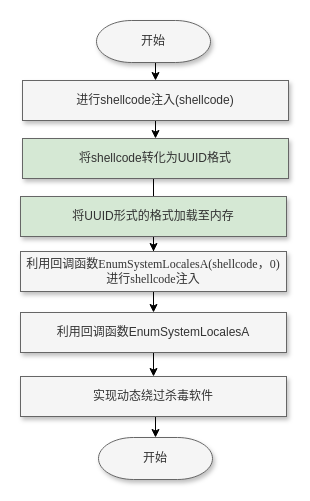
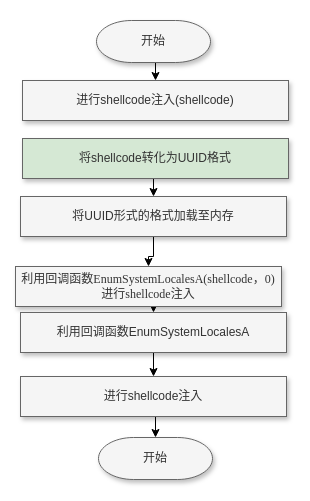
  <mxCell id="0" />
  <mxCell id="1" parent="0" />
  <mxCell id="2" style="edgeStyle=orthogonalEdgeStyle;rounded=0;orthogonalLoop=1;jettySize=auto;html=1;exitX=0.5;exitY=1;exitDx=0;exitDy=0;exitPerimeter=0;entryX=0.5;entryY=0;entryDx=0;entryDy=0;fontSize=12;" edge="1" parent="1" source="3" target="5"><mxGeometry relative="1" as="geometry" /></mxCell>
  <mxCell id="3" value="开始" style="strokeWidth=1;html=1;shape=mxgraph.flowchart.terminator;whiteSpace=wrap;fillColor=#f5f5f5;fontColor=#333333;strokeColor=#666666;shadow=1;" vertex="1" parent="1"><mxGeometry x="96" y="20" width="114" height="42" as="geometry" /></mxCell>
- <mxCell id="4" style="edgeStyle=orthogonalEdgeStyle;rounded=0;orthogonalLoop=1;jettySize=auto;html=1;exitX=0.5;exitY=1;exitDx=0;exitDy=0;entryX=0.5;entryY=0;entryDx=0;entryDy=0;fontSize=12;" edge="1" parent="1" source="5" target="7"><mxGeometry relative="1" as="geometry" /></mxCell>
  <mxCell id="5" value="进行shellcode注入(shellcode)" style="rounded=0;whiteSpace=wrap;html=1;shadow=1;strokeWidth=1;fillColor=#f5f5f5;fontColor=#333333;strokeColor=#666666;" vertex="1" parent="1"><mxGeometry x="22" y="80" width="266" height="40" as="geometry" /></mxCell>
- <mxCell id="6" style="edgeStyle=orthogonalEdgeStyle;rounded=0;orthogonalLoop=1;jettySize=auto;html=1;exitX=0.5;exitY=1;exitDx=0;exitDy=0;entryX=0.5;entryY=0;entryDx=0;entryDy=0;fontSize=12;endArrow=none;" edge="1" parent="1" source="7" target="9"><mxGeometry relative="1" as="geometry" /></mxCell>
+ <mxCell id="6" style="edgeStyle=orthogonalEdgeStyle;rounded=0;orthogonalLoop=1;jettySize=auto;html=1;exitX=0.5;exitY=1;exitDx=0;exitDy=0;entryX=0.5;entryY=0;entryDx=0;entryDy=0;fontSize=12;" edge="1" parent="1" source="7" target="9"><mxGeometry relative="1" as="geometry" /></mxCell>
  <mxCell id="7" value="将shellcode转化为UUID格式" style="rounded=0;whiteSpace=wrap;html=1;shadow=1;strokeWidth=1;fillColor=#d5e8d4;fontColor=#333333;strokeColor=#666666;" vertex="1" parent="1"><mxGeometry x="22" y="138" width="266" height="40" as="geometry" /></mxCell>
  <mxCell id="8" style="edgeStyle=orthogonalEdgeStyle;rounded=0;orthogonalLoop=1;jettySize=auto;html=1;exitX=0.5;exitY=1;exitDx=0;exitDy=0;fontSize=12;" edge="1" parent="1" source="9" target="11"><mxGeometry relative="1" as="geometry" /></mxCell>
- <mxCell id="9" value="将UUID形式的格式加载至内存" style="rounded=0;whiteSpace=wrap;html=1;shadow=1;strokeWidth=1;fillColor=#d5e8d4;fontColor=#333333;strokeColor=#666666;" vertex="1" parent="1"><mxGeometry x="20" y="196" width="266" height="40" as="geometry" /></mxCell>
+ <mxCell id="9" value="将UUID形式的格式加载至内存" style="rounded=0;whiteSpace=wrap;html=1;shadow=1;strokeWidth=1;fillColor=#f5f5f5;fontColor=#333333;strokeColor=#666666;" vertex="1" parent="1"><mxGeometry x="20" y="196" width="266" height="40" as="geometry" /></mxCell>
  <mxCell id="10" style="edgeStyle=orthogonalEdgeStyle;rounded=0;orthogonalLoop=1;jettySize=auto;html=1;exitX=0.5;exitY=1;exitDx=0;exitDy=0;entryX=0.5;entryY=0;entryDx=0;entryDy=0;fontSize=12;" edge="1" parent="1" source="11" target="13"><mxGeometry relative="1" as="geometry" /></mxCell>
- <mxCell id="11" value="&lt;font style=&quot;font-size: 12px&quot;&gt;&lt;font style=&quot;font-size: 12px&quot;&gt;利用回调函数&lt;/font&gt;&lt;span lang=&quot;EN-US&quot; style=&quot;font-family: &amp;#34;times new roman&amp;#34; , serif&quot;&gt;EnumSystemLocalesA(shellcode，0)进行shellcode注入&lt;/span&gt;&lt;/font&gt;" style="rounded=0;whiteSpace=wrap;html=1;shadow=1;strokeWidth=1;fillColor=#f5f5f5;fontColor=#333333;strokeColor=#666666;" vertex="1" parent="1"><mxGeometry x="20" y="251" width="266" height="40" as="geometry" /></mxCell>
+ <mxCell id="11" value="&lt;font style=&quot;font-size: 12px&quot;&gt;&lt;font style=&quot;font-size: 12px&quot;&gt;利用回调函数&lt;/font&gt;&lt;span lang=&quot;EN-US&quot; style=&quot;font-family: &amp;#34;times new roman&amp;#34; , serif&quot;&gt;EnumSystemLocalesA(shellcode，0)进行shellcode注入&lt;/span&gt;&lt;/font&gt;" style="rounded=0;whiteSpace=wrap;html=1;shadow=1;strokeWidth=1;fillColor=#f5f5f5;fontColor=#333333;strokeColor=#666666;" vertex="1" parent="1"><mxGeometry x="15" y="266" width="266" height="40" as="geometry" /></mxCell>
  <mxCell id="12" style="edgeStyle=orthogonalEdgeStyle;rounded=0;orthogonalLoop=1;jettySize=auto;html=1;exitX=0.5;exitY=1;exitDx=0;exitDy=0;entryX=0.5;entryY=0;entryDx=0;entryDy=0;fontSize=12;" edge="1" parent="1" source="13" target="15"><mxGeometry relative="1" as="geometry" /></mxCell>
  <mxCell id="13" value="利用回调函数EnumSystemLocalesA" style="rounded=0;whiteSpace=wrap;html=1;shadow=1;strokeWidth=1;fillColor=#f5f5f5;fontColor=#333333;strokeColor=#666666;" vertex="1" parent="1"><mxGeometry x="20" y="312" width="266" height="40" as="geometry" /></mxCell>
  <mxCell id="14" style="edgeStyle=orthogonalEdgeStyle;rounded=0;orthogonalLoop=1;jettySize=auto;html=1;exitX=0.5;exitY=1;exitDx=0;exitDy=0;entryX=0.5;entryY=0;entryDx=0;entryDy=0;entryPerimeter=0;fontSize=12;" edge="1" parent="1" source="15" target="16"><mxGeometry relative="1" as="geometry" /></mxCell>
- <mxCell id="15" value="实现动态绕过杀毒软件" style="rounded=0;whiteSpace=wrap;html=1;shadow=1;strokeWidth=1;fillColor=#f5f5f5;fontColor=#333333;strokeColor=#666666;" vertex="1" parent="1"><mxGeometry x="20" y="376" width="266" height="40" as="geometry" /></mxCell>
+ <mxCell id="15" value="进行shellcode注入" style="rounded=0;whiteSpace=wrap;html=1;shadow=1;strokeWidth=1;fillColor=#f5f5f5;fontColor=#333333;strokeColor=#666666;" vertex="1" parent="1"><mxGeometry x="20" y="376" width="266" height="40" as="geometry" /></mxCell>
  <mxCell id="16" value="开始" style="strokeWidth=1;html=1;shape=mxgraph.flowchart.terminator;whiteSpace=wrap;fillColor=#f5f5f5;fontColor=#333333;strokeColor=#666666;shadow=1;" vertex="1" parent="1"><mxGeometry x="98" y="437" width="114" height="42" as="geometry" /></mxCell>
